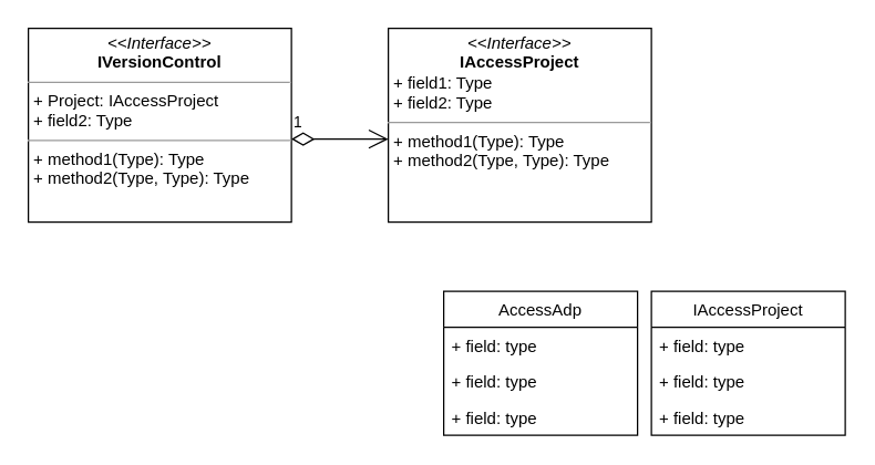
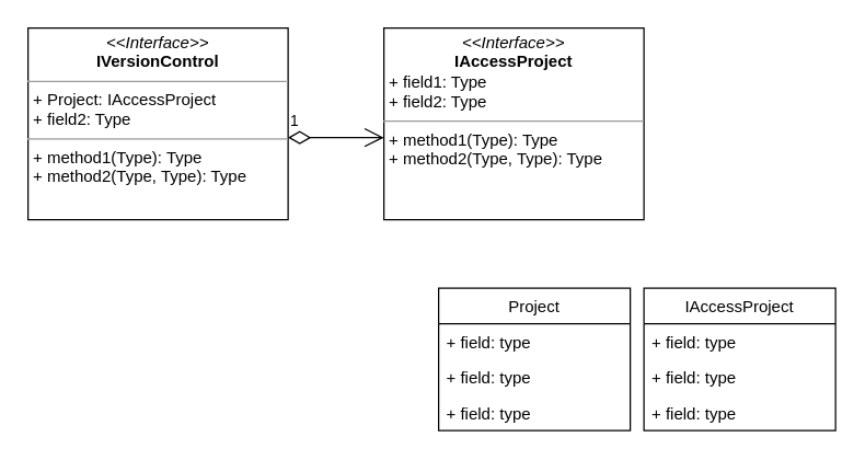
  <mxCell id="0" />
  <mxCell id="1" parent="0" />
  <mxCell id="2" value="&lt;p style=&quot;margin:0px;margin-top:4px;text-align:center;&quot;&gt;&lt;i&gt;&amp;lt;&amp;lt;Interface&amp;gt;&amp;gt;&lt;b&gt;&lt;br&gt;&lt;/b&gt;&lt;/i&gt;&lt;b&gt;IAccessProject&lt;/b&gt;&lt;/p&gt;&lt;p style=&quot;margin:0px;margin-left:4px;&quot;&gt;+ field1: Type&lt;br&gt;+ field2: Type&lt;/p&gt;&lt;hr size=&quot;1&quot;&gt;&lt;p style=&quot;margin:0px;margin-left:4px;&quot;&gt;+ method1(Type): Type&lt;br&gt;+ method2(Type, Type): Type&lt;/p&gt;" style="verticalAlign=top;align=left;overflow=fill;fontSize=12;fontFamily=Helvetica;html=1;" vertex="1" parent="1"><mxGeometry x="280" y="20" width="190" height="140" as="geometry" /></mxCell>
  <mxCell id="3" value="&lt;p style=&quot;margin:0px;margin-top:4px;text-align:center;&quot;&gt;&lt;i&gt;&amp;lt;&amp;lt;Interface&amp;gt;&amp;gt;&lt;/i&gt;&lt;br&gt;&lt;b&gt;IVersionControl&lt;/b&gt;&lt;/p&gt;&lt;hr size=&quot;1&quot;&gt;&lt;p style=&quot;margin:0px;margin-left:4px;&quot;&gt;+ Project: IAccessProject&lt;br&gt;+ field2: Type&lt;/p&gt;&lt;hr size=&quot;1&quot;&gt;&lt;p style=&quot;margin:0px;margin-left:4px;&quot;&gt;+ method1(Type): Type&lt;br&gt;+ method2(Type, Type): Type&lt;/p&gt;" style="verticalAlign=top;align=left;overflow=fill;fontSize=12;fontFamily=Helvetica;html=1;" vertex="1" parent="1"><mxGeometry x="20" y="20" width="190" height="140" as="geometry" /></mxCell>
  <mxCell id="4" value="1" style="endArrow=open;html=1;endSize=12;startArrow=diamondThin;startSize=14;startFill=0;edgeStyle=orthogonalEdgeStyle;align=left;verticalAlign=bottom;rounded=0;" edge="1" parent="1"><mxGeometry x="-1" y="3" relative="1" as="geometry"><mxPoint x="210" y="100" as="sourcePoint" /><mxPoint x="280" y="100" as="targetPoint" /></mxGeometry></mxCell>
- <mxCell id="5" value="AccessAdp" style="swimlane;fontStyle=0;childLayout=stackLayout;horizontal=1;startSize=26;fillColor=none;horizontalStack=0;resizeParent=1;resizeParentMax=0;resizeLast=0;collapsible=1;marginBottom=0;" vertex="1" parent="1"><mxGeometry x="320" y="210" width="140" height="104" as="geometry"><mxRectangle x="480" y="770" width="90" height="26" as="alternateBounds" /></mxGeometry></mxCell>
+ <mxCell id="5" value="Project" style="swimlane;fontStyle=0;childLayout=stackLayout;horizontal=1;startSize=26;fillColor=none;horizontalStack=0;resizeParent=1;resizeParentMax=0;resizeLast=0;collapsible=1;marginBottom=0;" vertex="1" parent="1"><mxGeometry x="320" y="210" width="140" height="104" as="geometry"><mxRectangle x="480" y="770" width="90" height="26" as="alternateBounds" /></mxGeometry></mxCell>
  <mxCell id="6" value="+ field: type" style="text;strokeColor=none;fillColor=none;align=left;verticalAlign=top;spacingLeft=4;spacingRight=4;overflow=hidden;rotatable=0;points=[[0,0.5],[1,0.5]];portConstraint=eastwest;" vertex="1" parent="5"><mxGeometry y="26" width="140" height="26" as="geometry" /></mxCell>
  <mxCell id="7" value="+ field: type" style="text;strokeColor=none;fillColor=none;align=left;verticalAlign=top;spacingLeft=4;spacingRight=4;overflow=hidden;rotatable=0;points=[[0,0.5],[1,0.5]];portConstraint=eastwest;" vertex="1" parent="5"><mxGeometry y="52" width="140" height="26" as="geometry" /></mxCell>
  <mxCell id="8" value="+ field: type" style="text;strokeColor=none;fillColor=none;align=left;verticalAlign=top;spacingLeft=4;spacingRight=4;overflow=hidden;rotatable=0;points=[[0,0.5],[1,0.5]];portConstraint=eastwest;" vertex="1" parent="5"><mxGeometry y="78" width="140" height="26" as="geometry" /></mxCell>
  <mxCell id="9" value="IAccessProject" style="swimlane;fontStyle=0;childLayout=stackLayout;horizontal=1;startSize=26;fillColor=none;horizontalStack=0;resizeParent=1;resizeParentMax=0;resizeLast=0;collapsible=1;marginBottom=0;" vertex="1" parent="1"><mxGeometry x="470" y="210" width="140" height="104" as="geometry"><mxRectangle x="480" y="770" width="90" height="26" as="alternateBounds" /></mxGeometry></mxCell>
  <mxCell id="10" value="+ field: type" style="text;strokeColor=none;fillColor=none;align=left;verticalAlign=top;spacingLeft=4;spacingRight=4;overflow=hidden;rotatable=0;points=[[0,0.5],[1,0.5]];portConstraint=eastwest;" vertex="1" parent="9"><mxGeometry y="26" width="140" height="26" as="geometry" /></mxCell>
  <mxCell id="11" value="+ field: type" style="text;strokeColor=none;fillColor=none;align=left;verticalAlign=top;spacingLeft=4;spacingRight=4;overflow=hidden;rotatable=0;points=[[0,0.5],[1,0.5]];portConstraint=eastwest;" vertex="1" parent="9"><mxGeometry y="52" width="140" height="26" as="geometry" /></mxCell>
  <mxCell id="12" value="+ field: type" style="text;strokeColor=none;fillColor=none;align=left;verticalAlign=top;spacingLeft=4;spacingRight=4;overflow=hidden;rotatable=0;points=[[0,0.5],[1,0.5]];portConstraint=eastwest;" vertex="1" parent="9"><mxGeometry y="78" width="140" height="26" as="geometry" /></mxCell>
